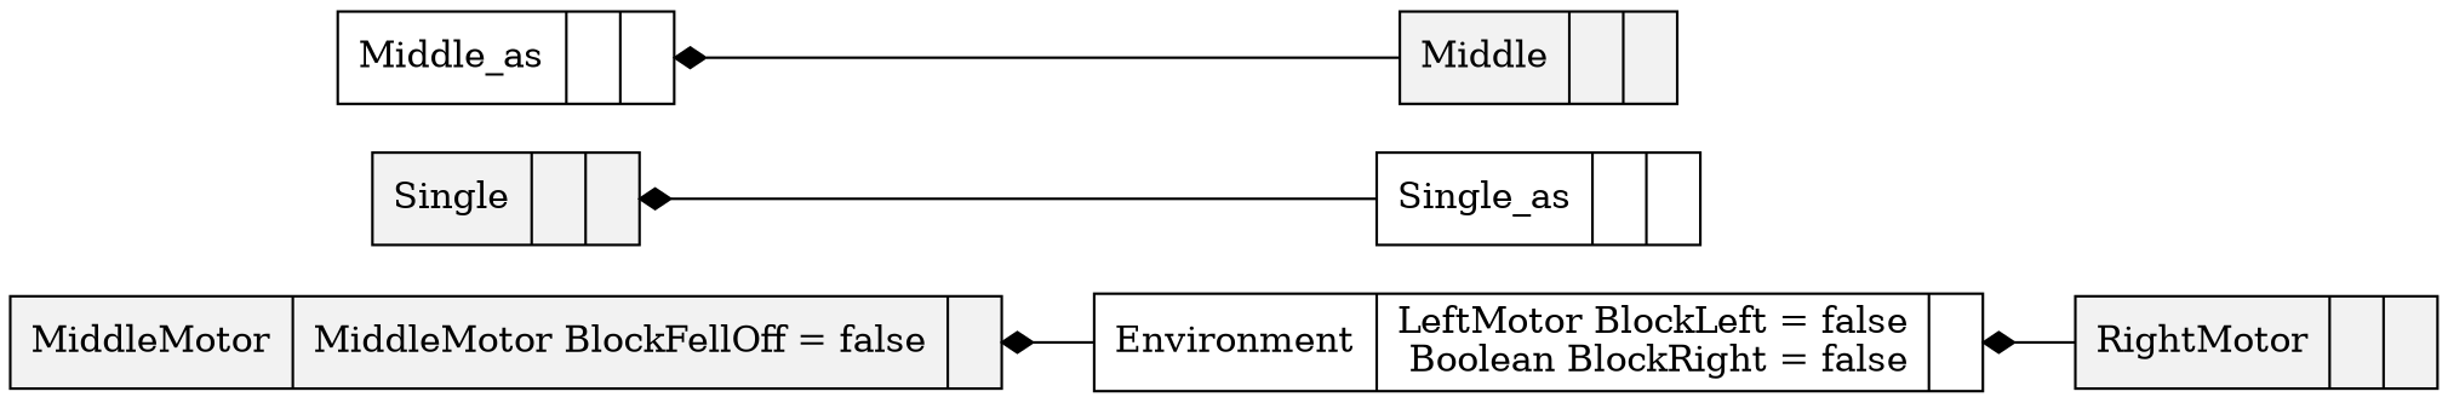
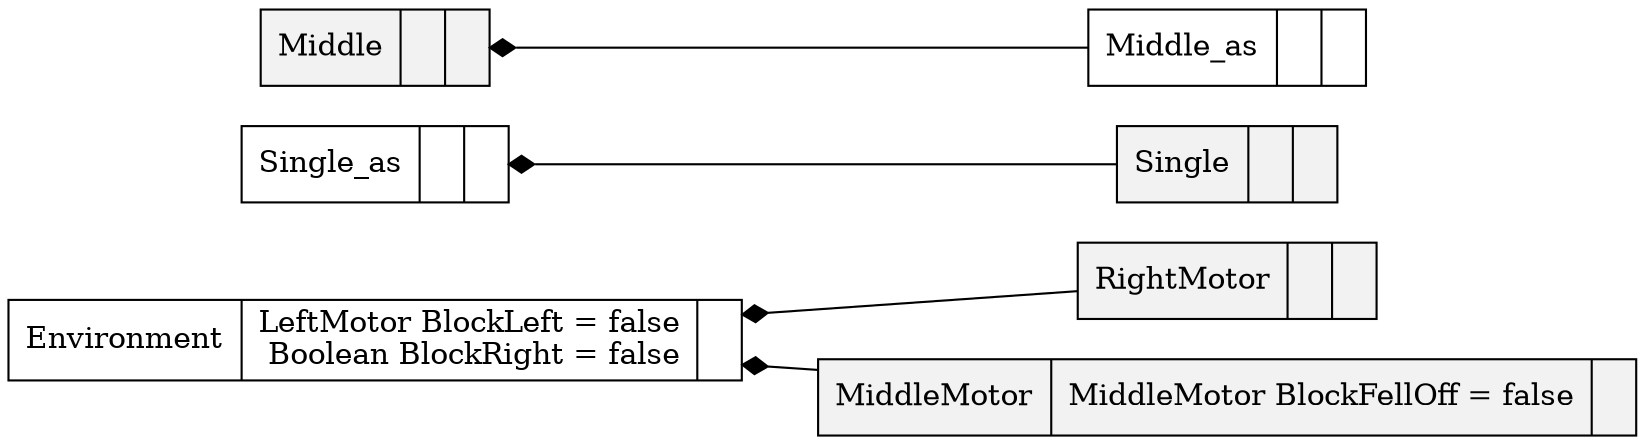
  digraph {
    fontname="DejaVu Serif"
    rankdir=LR
    node [fontname="DejaVu Serif" shape=record fillcolor=gray95 style=filled]
    edge [arrowtail=diamond dir=back fontname="DejaVu Serif"]
    n1 [label="{Environment|LeftMotor BlockLeft = false\n Boolean BlockRight = false|}" fillcolor="" style=""]
    n2 [label="{RightMotor||}"]
    n3 [label="{MiddleMotor|MiddleMotor BlockFellOff = false|}"]
    n4 [label="{Single_as||}" fillcolor="" style=""]
    n5 [label="{Single||}"]
    n6 [label="{Middle_as||}" fillcolor="" style=""]
    n7 [label="{Middle||}"]
    n1 -> n2
-   n3 -> n1
-   n5 -> n4
-   n6 -> n7
+   n1 -> n3
+   n4 -> n5
+   n7 -> n6
  }
